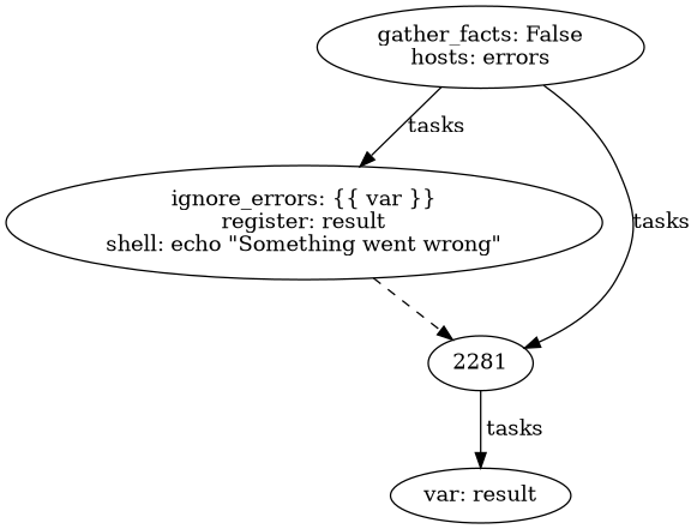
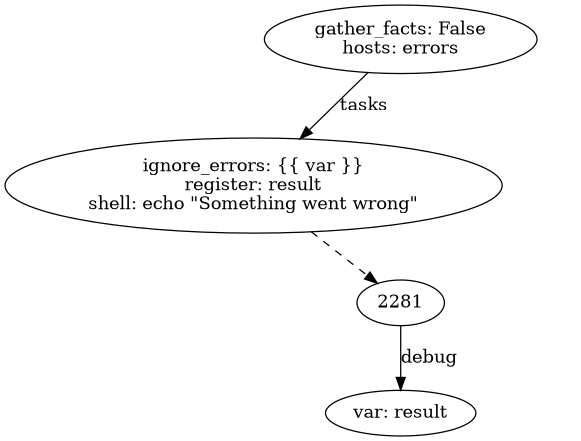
  digraph {
    n1 [label="ignore_errors: {{ var }}\nregister: result\nshell: echo \"Something went wrong\"\n"]
    2281
    n3 [label="var: result\n"]
    n4 [label="gather_facts: False\nhosts: errors\n"]
    n1 -> 2281 [style=dashed]
-   2281 -> n3 [label=tasks]
+   2281 -> n3 [label=debug]
    n4 -> n1 [label=tasks]
-   n4 -> 2281 [label=tasks]
  }
